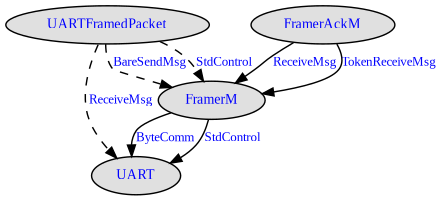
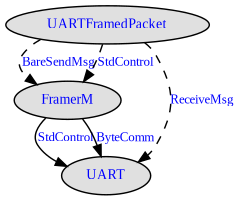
  digraph {
    fontname="Liberation Serif"
    nodesep=0.1
    rankdir=TB
    ranksep=0.0005
    node [fillcolor="#e0e0e0" fontcolor=blue fontname="Liberation Serif" fontsize=10 shape=ellipse style=filled]
    edge [arrowsize=.8 fontcolor=blue fontname="Liberation Serif" fontsize=9]
    UARTFramedPacket [height=.1 width=.1]
    FramerM [height=.1 width=.1]
    UART [height=.1 width=.1]
-   FramerAckM [height=.1 width=.1]
    UARTFramedPacket -> FramerM [label=BareSendMsg style=dashed]
    UARTFramedPacket -> FramerM [label=StdControl style=dashed]
    UARTFramedPacket -> UART [label=ReceiveMsg style=dashed]
    FramerM -> UART [label=StdControl]
    FramerM -> UART [label=ByteComm]
-   FramerAckM -> FramerM [label=TokenReceiveMsg]
-   FramerAckM -> FramerM [label=ReceiveMsg]
  }
